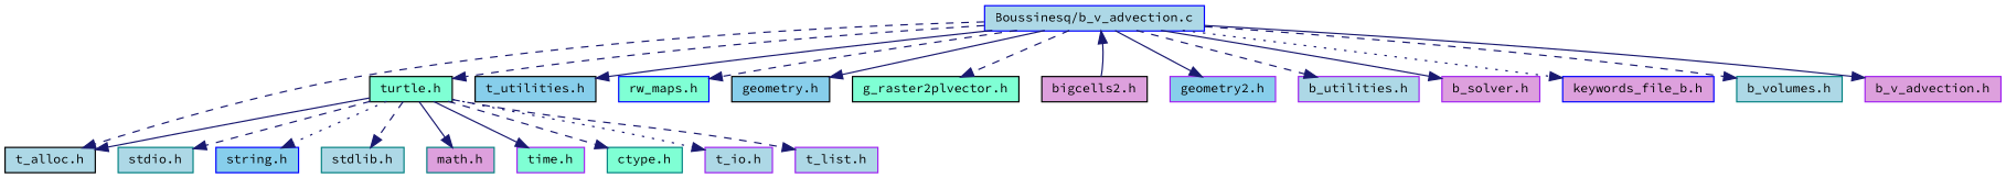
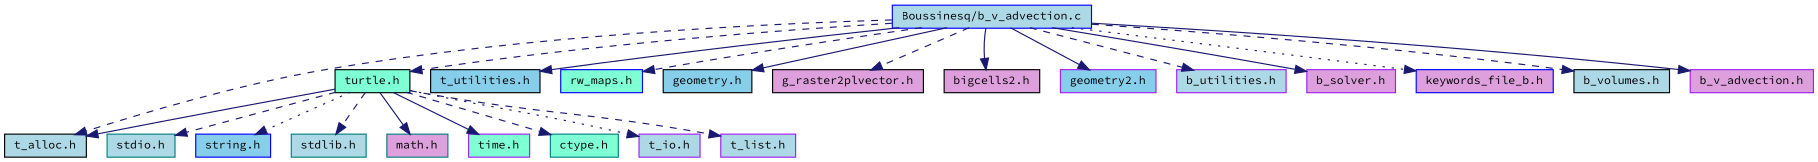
  digraph {
    fontname="Source Code Pro"
    node [color=black fillcolor=lightblue fontname="Source Code Pro" fontsize=10 shape=record style=filled]
    edge [color=midnightblue fontname="Source Code Pro" fontsize=10 labelfontname=FreeSans labelfontsize=10 style=dashed]
    n1 [color=blue fontcolor=black height=0.2 label="Boussinesq/b_v_advection.c" width=0.4]
    n2 [fillcolor=aquamarine height=0.2 label="turtle.h" width=0.4]
    n3 [height=0.2 label="t_alloc.h" width=0.4]
    n4 [fillcolor=skyblue height=0.2 label="t_utilities.h" width=0.4]
    n5 [color=blue fillcolor=aquamarine height=0.2 label="rw_maps.h" width=0.4]
    n6 [fillcolor=skyblue height=0.2 label="geometry.h" width=0.4]
-   n7 [fillcolor=aquamarine height=0.2 label="g_raster2plvector.h" width=0.4]
+   n7 [fillcolor=plum height=0.2 label="g_raster2plvector.h" width=0.4]
    n8 [fillcolor=plum height=0.2 label="bigcells2.h" width=0.4]
    n9 [color=purple fillcolor=skyblue height=0.2 label="geometry2.h" width=0.4]
    n10 [color=purple height=0.2 label="b_utilities.h" width=0.4]
    n11 [color=purple fillcolor=plum height=0.2 label="b_solver.h" width=0.4]
    n12 [color=blue fillcolor=plum height=0.2 label="keywords_file_b.h" width=0.4]
-   n13 [color=teal height=0.2 label="b_volumes.h" width=0.4]
+   n13 [height=0.2 label="b_volumes.h" width=0.4]
    n14 [color=purple fillcolor=plum height=0.2 label="b_v_advection.h" width=0.4]
    n15 [color=teal height=0.2 label="stdio.h" width=0.4]
    n16 [color=blue fillcolor=skyblue height=0.2 label="string.h" width=0.4]
    n17 [color=teal height=0.2 label="stdlib.h" width=0.4]
    n18 [color=teal fillcolor=plum height=0.2 label="math.h" width=0.4]
    n19 [color=purple fillcolor=aquamarine height=0.2 label="time.h" width=0.4]
    n20 [color=teal fillcolor=aquamarine height=0.2 label="ctype.h" width=0.4]
    n21 [color=purple height=0.2 label="t_io.h" width=0.4]
    n22 [color=purple height=0.2 label="t_list.h" width=0.4]
    n1 -> n2
    n1 -> n3
    n1 -> n4 [style=solid]
    n1 -> n5
    n1 -> n6 [style=solid]
    n1 -> n7
-   n8 -> n1 [style=solid]
+   n1 -> n8 [style=solid]
    n1 -> n9 [style=solid]
    n1 -> n10
    n1 -> n11 [style=solid]
    n1 -> n12 [style=dotted]
    n1 -> n13
    n1 -> n14 [style=solid]
    n2 -> n3 [style=solid]
    n2 -> n15
    n2 -> n16 [style=dotted]
    n2 -> n17
    n2 -> n18 [style=solid]
    n2 -> n19 [style=solid]
    n2 -> n20
    n2 -> n21 [style=dotted]
    n2 -> n22
  }
